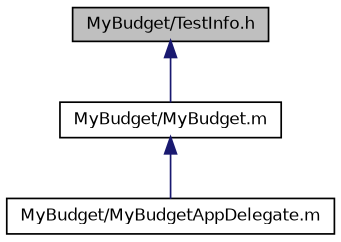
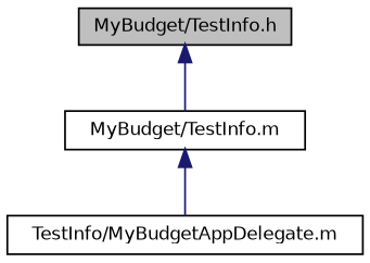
  digraph {
    node [color=black fillcolor=white fontname=Helvetica fontsize=10 shape=record style=filled]
    edge [color=midnightblue dir=back fontname=Helvetica fontsize=10 labelfontname=Helvetica labelfontsize=10 style=solid]
    n1 [fillcolor=grey75 fontcolor=black height=0.2 label="MyBudget/TestInfo.h" width=0.4]
-   n2 [height=0.2 label="MyBudget/MyBudget.m" width=0.4]
-   n3 [height=0.2 label="MyBudget/MyBudgetAppDelegate.m" width=0.4]
+   n2 [height=0.2 label="MyBudget/TestInfo.m" width=0.4]
+   n3 [height=0.2 label="TestInfo/MyBudgetAppDelegate.m" width=0.4]
    n1 -> n2
    n2 -> n3
  }
